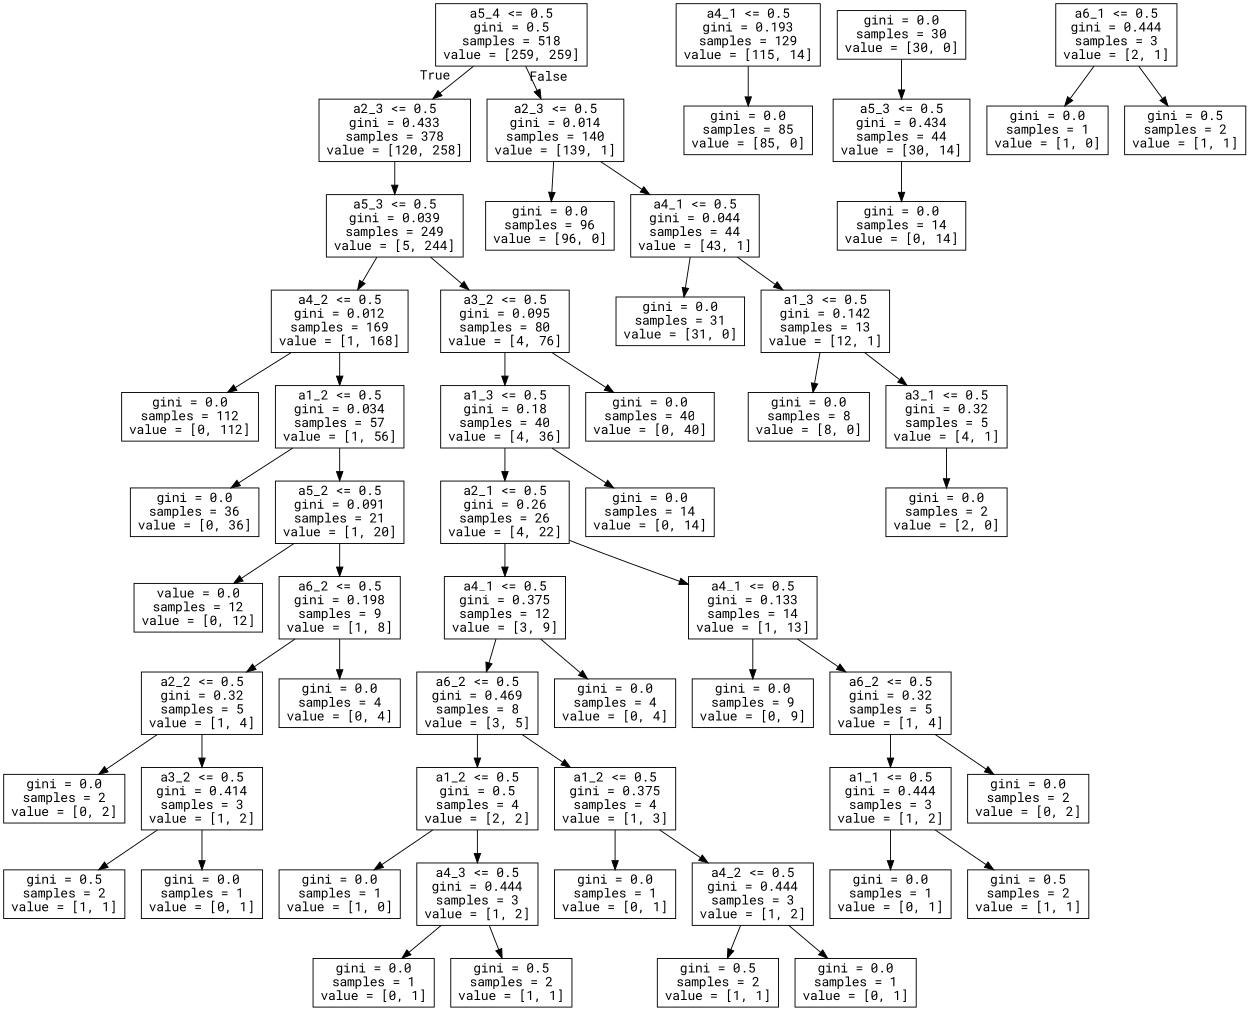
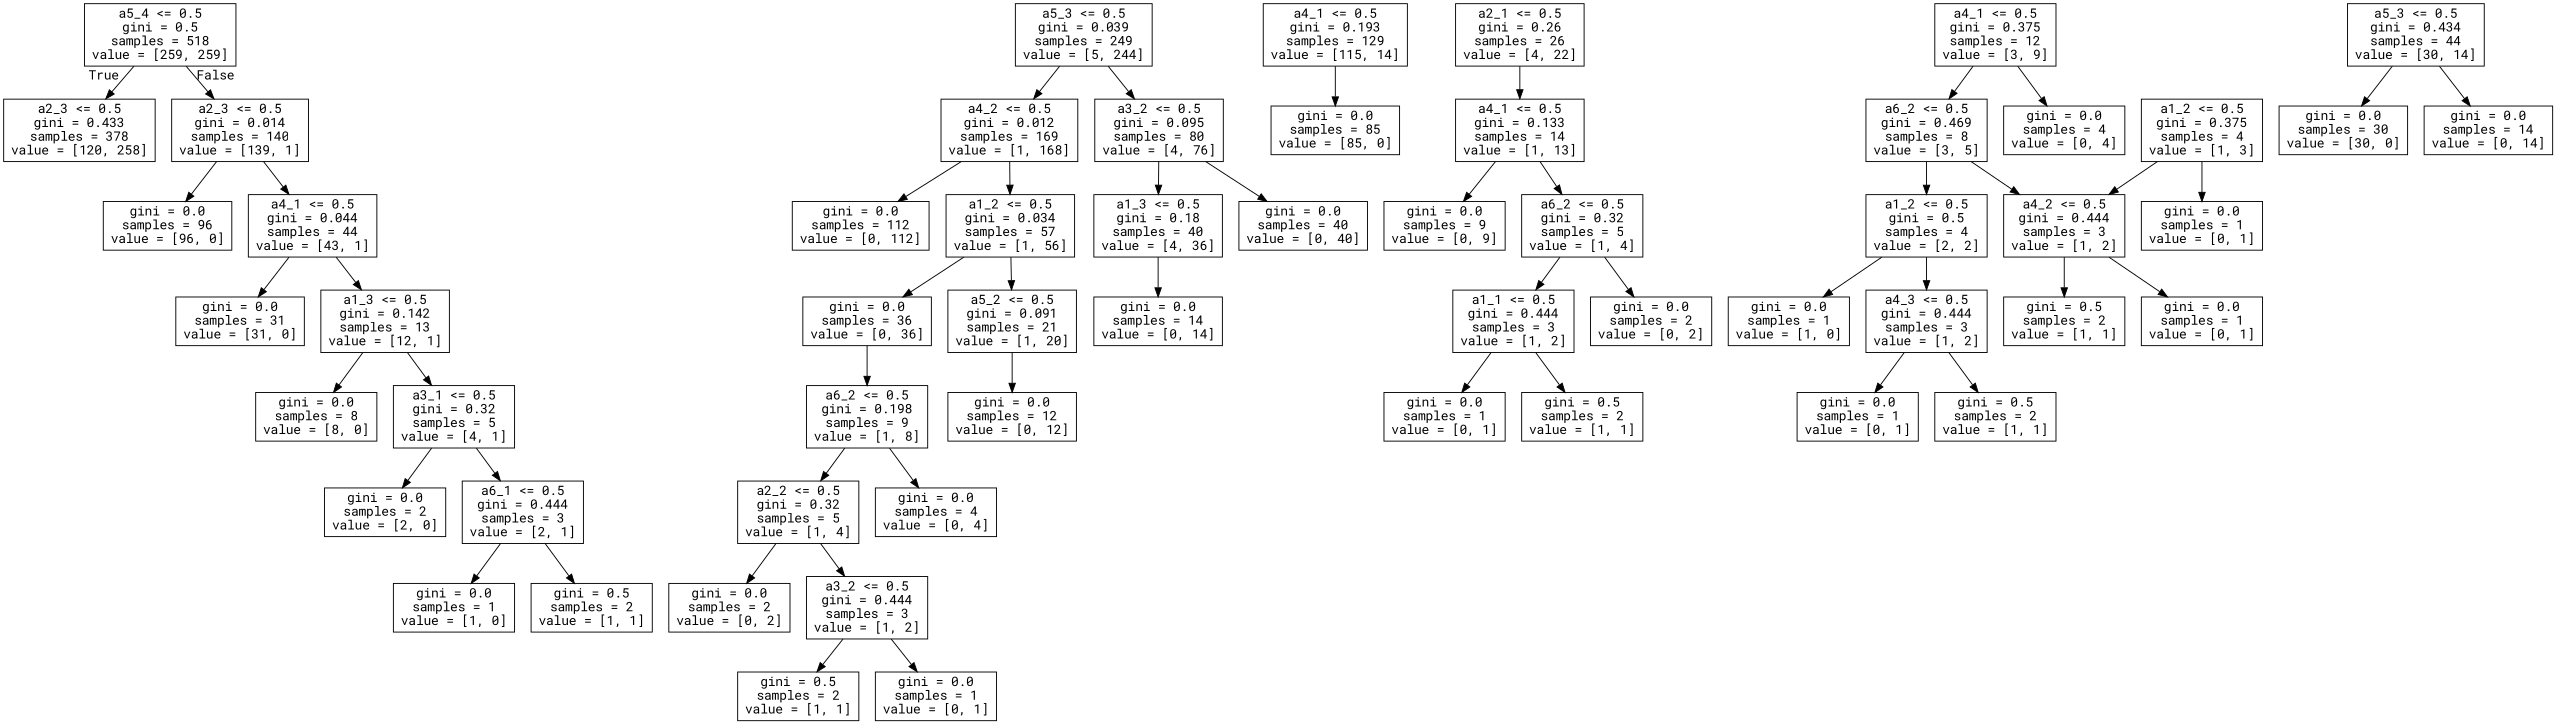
  digraph {
    fontname="Roboto Mono"
    node [fontname="Roboto Mono" shape=box]
    edge [fontname="Roboto Mono"]
    n1 [label="a5_4 <= 0.5\ngini = 0.5\nsamples = 518\nvalue = [259, 259]"]
    n2 [label="a2_3 <= 0.5\ngini = 0.433\nsamples = 378\nvalue = [120, 258]"]
    n3 [label="a2_3 <= 0.5\ngini = 0.014\nsamples = 140\nvalue = [139, 1]"]
    n4 [label="a5_3 <= 0.5\ngini = 0.039\nsamples = 249\nvalue = [5, 244]"]
    n5 [label="gini = 0.0\nsamples = 96\nvalue = [96, 0]"]
    n6 [label="a4_1 <= 0.5\ngini = 0.044\nsamples = 44\nvalue = [43, 1]"]
    n7 [label="a4_2 <= 0.5\ngini = 0.012\nsamples = 169\nvalue = [1, 168]"]
    n8 [label="a3_2 <= 0.5\ngini = 0.095\nsamples = 80\nvalue = [4, 76]"]
    n9 [label="a4_1 <= 0.5\ngini = 0.193\nsamples = 129\nvalue = [115, 14]"]
    n10 [label="gini = 0.0\nsamples = 85\nvalue = [85, 0]"]
    n11 [label="gini = 0.0\nsamples = 112\nvalue = [0, 112]"]
    n12 [label="a1_2 <= 0.5\ngini = 0.034\nsamples = 57\nvalue = [1, 56]"]
    n13 [label="a1_3 <= 0.5\ngini = 0.18\nsamples = 40\nvalue = [4, 36]"]
    n14 [label="gini = 0.0\nsamples = 40\nvalue = [0, 40]"]
    n15 [label="gini = 0.0\nsamples = 36\nvalue = [0, 36]"]
    n16 [label="a5_2 <= 0.5\ngini = 0.091\nsamples = 21\nvalue = [1, 20]"]
-   n17 [label="value = 0.0\nsamples = 12\nvalue = [0, 12]"]
+   n17 [label="gini = 0.0\nsamples = 12\nvalue = [0, 12]"]
    n18 [label="a6_2 <= 0.5\ngini = 0.198\nsamples = 9\nvalue = [1, 8]"]
    n19 [label="a2_2 <= 0.5\ngini = 0.32\nsamples = 5\nvalue = [1, 4]"]
    n20 [label="gini = 0.0\nsamples = 4\nvalue = [0, 4]"]
    n21 [label="gini = 0.0\nsamples = 2\nvalue = [0, 2]"]
-   n22 [label="a3_2 <= 0.5\ngini = 0.414\nsamples = 3\nvalue = [1, 2]"]
+   n22 [label="a3_2 <= 0.5\ngini = 0.444\nsamples = 3\nvalue = [1, 2]"]
    n23 [label="gini = 0.5\nsamples = 2\nvalue = [1, 1]"]
    n24 [label="gini = 0.0\nsamples = 1\nvalue = [0, 1]"]
    n25 [label="a2_1 <= 0.5\ngini = 0.26\nsamples = 26\nvalue = [4, 22]"]
    n26 [label="gini = 0.0\nsamples = 14\nvalue = [0, 14]"]
    n27 [label="a4_1 <= 0.5\ngini = 0.375\nsamples = 12\nvalue = [3, 9]"]
    n28 [label="a4_1 <= 0.5\ngini = 0.133\nsamples = 14\nvalue = [1, 13]"]
    n29 [label="a6_2 <= 0.5\ngini = 0.469\nsamples = 8\nvalue = [3, 5]"]
    n30 [label="gini = 0.0\nsamples = 4\nvalue = [0, 4]"]
    n31 [label="gini = 0.0\nsamples = 9\nvalue = [0, 9]"]
    n32 [label="a6_2 <= 0.5\ngini = 0.32\nsamples = 5\nvalue = [1, 4]"]
    n33 [label="a1_2 <= 0.5\ngini = 0.5\nsamples = 4\nvalue = [2, 2]"]
    n34 [label="a1_2 <= 0.5\ngini = 0.375\nsamples = 4\nvalue = [1, 3]"]
    n35 [label="gini = 0.0\nsamples = 1\nvalue = [1, 0]"]
    n36 [label="a4_3 <= 0.5\ngini = 0.444\nsamples = 3\nvalue = [1, 2]"]
    n37 [label="gini = 0.0\nsamples = 1\nvalue = [0, 1]"]
    n38 [label="a4_2 <= 0.5\ngini = 0.444\nsamples = 3\nvalue = [1, 2]"]
    n39 [label="gini = 0.0\nsamples = 1\nvalue = [0, 1]"]
    n40 [label="gini = 0.5\nsamples = 2\nvalue = [1, 1]"]
    n41 [label="gini = 0.5\nsamples = 2\nvalue = [1, 1]"]
    n42 [label="gini = 0.0\nsamples = 1\nvalue = [0, 1]"]
    n43 [label="a1_1 <= 0.5\ngini = 0.444\nsamples = 3\nvalue = [1, 2]"]
    n44 [label="gini = 0.0\nsamples = 2\nvalue = [0, 2]"]
    n45 [label="gini = 0.0\nsamples = 1\nvalue = [0, 1]"]
    n46 [label="gini = 0.5\nsamples = 2\nvalue = [1, 1]"]
    n47 [label="a5_3 <= 0.5\ngini = 0.434\nsamples = 44\nvalue = [30, 14]"]
    n48 [label="gini = 0.0\nsamples = 30\nvalue = [30, 0]"]
    n49 [label="gini = 0.0\nsamples = 14\nvalue = [0, 14]"]
    n50 [label="gini = 0.0\nsamples = 31\nvalue = [31, 0]"]
    n51 [label="a1_3 <= 0.5\ngini = 0.142\nsamples = 13\nvalue = [12, 1]"]
    n52 [label="gini = 0.0\nsamples = 8\nvalue = [8, 0]"]
    n53 [label="a3_1 <= 0.5\ngini = 0.32\nsamples = 5\nvalue = [4, 1]"]
    n54 [label="gini = 0.0\nsamples = 2\nvalue = [2, 0]"]
    n55 [label="a6_1 <= 0.5\ngini = 0.444\nsamples = 3\nvalue = [2, 1]"]
    n56 [label="gini = 0.0\nsamples = 1\nvalue = [1, 0]"]
    n57 [label="gini = 0.5\nsamples = 2\nvalue = [1, 1]"]
    n1 -> n2 [headlabel=True labelangle=45 labeldistance=2.5]
    n1 -> n3 [headlabel=False labelangle=-45 labeldistance=2.5]
-   n2 -> n4
    n3 -> n5
    n3 -> n6
    n4 -> n7
    n4 -> n8
    n6 -> n50
    n6 -> n51
    n7 -> n11
    n7 -> n12
    n8 -> n13
    n8 -> n14
    n9 -> n10
    n12 -> n15
    n12 -> n16
-   n13 -> n25
    n13 -> n26
    n16 -> n17
-   n16 -> n18
+   n15 -> n18
    n18 -> n19
    n18 -> n20
    n19 -> n21
    n19 -> n22
    n22 -> n23
    n22 -> n24
-   n25 -> n27
    n25 -> n28
    n27 -> n29
    n27 -> n30
    n28 -> n31
    n28 -> n32
    n29 -> n33
-   n29 -> n34
+   n29 -> n38
    n32 -> n43
    n32 -> n44
    n33 -> n35
    n33 -> n36
    n34 -> n37
    n34 -> n38
    n36 -> n39
    n36 -> n40
    n38 -> n41
    n38 -> n42
    n43 -> n45
    n43 -> n46
-   n48 -> n47
+   n47 -> n48
    n47 -> n49
    n51 -> n52
    n51 -> n53
    n53 -> n54
+   n53 -> n55
    n55 -> n56
    n55 -> n57
  }
